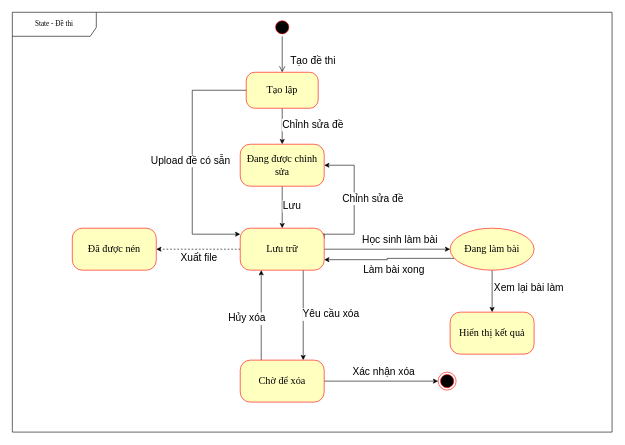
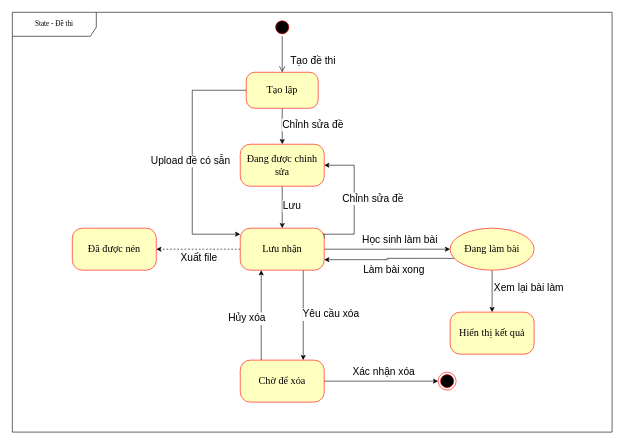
  <mxCell id="0" />
  <mxCell id="1" parent="0" />
  <mxCell id="2" value="" style="ellipse;html=1;shape=startState;fillColor=#000000;strokeColor=#ff0000;rounded=1;shadow=0;comic=0;labelBackgroundColor=none;fontFamily=Verdana;fontSize=12;fontColor=#000000;align=center;direction=south;" parent="1" vertex="1"><mxGeometry x="455" y="30" width="30" height="30" as="geometry" /></mxCell>
  <mxCell id="3" style="edgeStyle=orthogonalEdgeStyle;rounded=0;orthogonalLoop=1;jettySize=auto;html=1;" parent="1" source="7" target="23" edge="1"><mxGeometry relative="1" as="geometry"><mxPoint x="330" y="500" as="targetPoint" /><Array as="points"><mxPoint x="320" y="150" /><mxPoint x="320" y="390" /></Array></mxGeometry></mxCell>
  <mxCell id="4" value="&lt;font style=&quot;font-size: 17px;&quot;&gt;Upload đề có sẵn&lt;/font&gt;" style="edgeLabel;html=1;align=center;verticalAlign=middle;resizable=0;points=[];" parent="3" vertex="1" connectable="0"><mxGeometry x="0.009" y="-4" relative="1" as="geometry"><mxPoint as="offset" /></mxGeometry></mxCell>
  <mxCell id="5" style="edgeStyle=orthogonalEdgeStyle;rounded=0;orthogonalLoop=1;jettySize=auto;html=1;entryX=0.5;entryY=0;entryDx=0;entryDy=0;" parent="1" source="7" target="14" edge="1"><mxGeometry relative="1" as="geometry" /></mxCell>
  <mxCell id="6" value="&lt;span style=&quot;font-size: 17px;&quot;&gt;Chỉnh sửa đề&lt;/span&gt;" style="edgeLabel;html=1;align=center;verticalAlign=middle;resizable=0;points=[];" parent="5" vertex="1" connectable="0"><mxGeometry x="-0.078" y="-2" relative="1" as="geometry"><mxPoint x="52" y="-1" as="offset" /></mxGeometry></mxCell>
  <mxCell id="7" value="Tạo lập" style="rounded=1;whiteSpace=wrap;html=1;arcSize=24;fillColor=#ffffc0;strokeColor=#ff0000;shadow=0;comic=0;labelBackgroundColor=none;fontFamily=Verdana;fontSize=17;fontColor=#000000;align=center;" parent="1" vertex="1"><mxGeometry x="410" y="120" width="120" height="60" as="geometry" /></mxCell>
  <mxCell id="8" style="edgeStyle=orthogonalEdgeStyle;html=1;labelBackgroundColor=none;endArrow=open;endSize=8;strokeColor=#000000;fontFamily=Verdana;fontSize=12;align=left;" parent="1" source="2" target="7" edge="1"><mxGeometry relative="1" as="geometry" /></mxCell>
  <mxCell id="9" value="&lt;span style=&quot;font-size: 17px;&quot;&gt;Tạo đề thi&lt;/span&gt;" style="edgeLabel;html=1;align=center;verticalAlign=middle;resizable=0;points=[];rotation=0;container=0;" parent="8" vertex="1" connectable="0"><mxGeometry relative="1" as="geometry"><mxPoint x="50" y="11" as="offset" /></mxGeometry></mxCell>
  <mxCell id="10" value="State - Đề thi" style="shape=umlFrame;whiteSpace=wrap;html=1;rounded=1;shadow=0;comic=0;labelBackgroundColor=none;strokeWidth=1;fontFamily=Verdana;fontSize=12;align=center;width=140;height=40;" parent="1" vertex="1"><mxGeometry x="20" y="20" width="1000" height="700" as="geometry" /></mxCell>
  <mxCell id="11" value="" style="ellipse;html=1;shape=endState;fillColor=#000000;strokeColor=#ff0000;" parent="1" vertex="1"><mxGeometry x="730" y="620" width="30" height="30" as="geometry" /></mxCell>
  <mxCell id="12" style="edgeStyle=orthogonalEdgeStyle;rounded=0;orthogonalLoop=1;jettySize=auto;html=1;exitX=0.5;exitY=1;exitDx=0;exitDy=0;entryX=0.5;entryY=0;entryDx=0;entryDy=0;" parent="1" source="14" target="23" edge="1"><mxGeometry relative="1" as="geometry" /></mxCell>
  <mxCell id="13" value="Lưu" style="edgeLabel;html=1;align=center;verticalAlign=middle;resizable=0;points=[];fontSize=17;" parent="12" vertex="1" connectable="0"><mxGeometry x="-0.086" y="4" relative="1" as="geometry"><mxPoint x="11" as="offset" /></mxGeometry></mxCell>
  <mxCell id="14" value="Đang được chỉnh sửa" style="rounded=1;whiteSpace=wrap;html=1;arcSize=24;fillColor=#ffffc0;strokeColor=#ff0000;shadow=0;comic=0;labelBackgroundColor=none;fontFamily=Verdana;fontSize=17;fontColor=#000000;align=center;" parent="1" vertex="1"><mxGeometry x="400" y="240" width="140" height="70" as="geometry" /></mxCell>
  <mxCell id="15" style="edgeStyle=orthogonalEdgeStyle;rounded=0;orthogonalLoop=1;jettySize=auto;html=1;entryX=1;entryY=0.5;entryDx=0;entryDy=0;exitX=1;exitY=0.25;exitDx=0;exitDy=0;" parent="1" source="23" target="14" edge="1"><mxGeometry relative="1" as="geometry"><mxPoint x="610" y="360" as="targetPoint" /><Array as="points"><mxPoint x="530" y="390" /><mxPoint x="590" y="390" /><mxPoint x="590" y="295" /></Array></mxGeometry></mxCell>
  <mxCell id="16" value="&lt;font style=&quot;font-size: 17px;&quot;&gt;Chỉnh sửa đề&lt;/font&gt;" style="edgeLabel;html=1;align=center;verticalAlign=middle;resizable=0;points=[];" parent="15" vertex="1" connectable="0"><mxGeometry x="0.05" y="2" relative="1" as="geometry"><mxPoint x="32" y="-10" as="offset" /></mxGeometry></mxCell>
  <mxCell id="17" style="edgeStyle=orthogonalEdgeStyle;rounded=0;orthogonalLoop=1;jettySize=auto;html=1;exitX=0.75;exitY=1;exitDx=0;exitDy=0;entryX=0.75;entryY=0;entryDx=0;entryDy=0;" parent="1" source="23" target="28" edge="1"><mxGeometry relative="1" as="geometry" /></mxCell>
  <mxCell id="18" value="Yêu cầu xóa" style="edgeLabel;html=1;align=center;verticalAlign=middle;resizable=0;points=[];fontSize=17;" parent="17" vertex="1" connectable="0"><mxGeometry x="-0.029" y="4" relative="1" as="geometry"><mxPoint x="41" as="offset" /></mxGeometry></mxCell>
  <mxCell id="19" style="edgeStyle=orthogonalEdgeStyle;rounded=0;orthogonalLoop=1;jettySize=auto;html=1;exitX=1;exitY=0.5;exitDx=0;exitDy=0;entryX=0;entryY=0.5;entryDx=0;entryDy=0;" parent="1" source="23" target="33" edge="1"><mxGeometry relative="1" as="geometry" /></mxCell>
  <mxCell id="20" value="Học sinh làm bài" style="edgeLabel;html=1;align=center;verticalAlign=middle;resizable=0;points=[];fontSize=17;" parent="19" vertex="1" connectable="0"><mxGeometry x="-0.268" relative="1" as="geometry"><mxPoint x="48" y="-15" as="offset" /></mxGeometry></mxCell>
  <mxCell id="21" style="edgeStyle=orthogonalEdgeStyle;rounded=0;orthogonalLoop=1;jettySize=auto;html=1;exitX=0;exitY=0.5;exitDx=0;exitDy=0;dashed=1;" parent="1" source="23" target="35" edge="1"><mxGeometry relative="1" as="geometry" /></mxCell>
  <mxCell id="22" value="Xuất file" style="edgeLabel;html=1;align=center;verticalAlign=middle;resizable=0;points=[];fontSize=17;" parent="21" vertex="1" connectable="0"><mxGeometry x="0.354" y="-2" relative="1" as="geometry"><mxPoint x="25" y="17" as="offset" /></mxGeometry></mxCell>
- <mxCell id="23" value="Lưu trữ" style="rounded=1;whiteSpace=wrap;html=1;arcSize=24;fillColor=#ffffc0;strokeColor=#ff0000;shadow=0;comic=0;labelBackgroundColor=none;fontFamily=Verdana;fontSize=17;fontColor=#000000;align=center;" parent="1" vertex="1"><mxGeometry x="400" y="380" width="140" height="70" as="geometry" /></mxCell>
+ <mxCell id="23" value="Lưu nhận" style="rounded=1;whiteSpace=wrap;html=1;arcSize=24;fillColor=#ffffc0;strokeColor=#ff0000;shadow=0;comic=0;labelBackgroundColor=none;fontFamily=Verdana;fontSize=17;fontColor=#000000;align=center;" parent="1" vertex="1"><mxGeometry x="400" y="380" width="140" height="70" as="geometry" /></mxCell>
  <mxCell id="24" style="edgeStyle=orthogonalEdgeStyle;rounded=0;orthogonalLoop=1;jettySize=auto;html=1;exitX=0.25;exitY=0;exitDx=0;exitDy=0;entryX=0.25;entryY=1;entryDx=0;entryDy=0;" parent="1" source="28" target="23" edge="1"><mxGeometry relative="1" as="geometry" /></mxCell>
  <mxCell id="25" value="Hủy xóa" style="edgeLabel;html=1;align=center;verticalAlign=middle;resizable=0;points=[];fontSize=17;" parent="24" vertex="1" connectable="0"><mxGeometry x="0.04" y="-1" relative="1" as="geometry"><mxPoint x="-26" y="8" as="offset" /></mxGeometry></mxCell>
  <mxCell id="26" style="edgeStyle=orthogonalEdgeStyle;rounded=0;orthogonalLoop=1;jettySize=auto;html=1;exitX=1;exitY=0.5;exitDx=0;exitDy=0;entryX=0;entryY=0.5;entryDx=0;entryDy=0;" parent="1" source="28" target="11" edge="1"><mxGeometry relative="1" as="geometry" /></mxCell>
  <mxCell id="27" value="&lt;font style=&quot;font-size: 17px;&quot;&gt;Xác nhận xóa&lt;/font&gt;" style="edgeLabel;html=1;align=center;verticalAlign=middle;resizable=0;points=[];" parent="26" vertex="1" connectable="0"><mxGeometry x="-0.142" y="1" relative="1" as="geometry"><mxPoint x="16" y="-14" as="offset" /></mxGeometry></mxCell>
  <mxCell id="28" value="Chờ để xóa" style="rounded=1;whiteSpace=wrap;html=1;arcSize=24;fillColor=#ffffc0;strokeColor=#ff0000;shadow=0;comic=0;labelBackgroundColor=none;fontFamily=Verdana;fontSize=17;fontColor=#000000;align=center;" parent="1" vertex="1"><mxGeometry x="400" y="600" width="140" height="70" as="geometry" /></mxCell>
  <mxCell id="29" style="edgeStyle=orthogonalEdgeStyle;rounded=0;orthogonalLoop=1;jettySize=auto;html=1;exitX=0;exitY=0.75;exitDx=0;exitDy=0;entryX=1;entryY=0.75;entryDx=0;entryDy=0;" parent="1" source="33" target="23" edge="1"><mxGeometry relative="1" as="geometry" /></mxCell>
  <mxCell id="30" value="Làm bài xong" style="edgeLabel;html=1;align=center;verticalAlign=middle;resizable=0;points=[];fontSize=17;" parent="29" vertex="1" connectable="0"><mxGeometry x="0.163" y="3" relative="1" as="geometry"><mxPoint x="23" y="15" as="offset" /></mxGeometry></mxCell>
  <mxCell id="31" style="edgeStyle=orthogonalEdgeStyle;rounded=0;orthogonalLoop=1;jettySize=auto;html=1;exitX=0.5;exitY=1;exitDx=0;exitDy=0;entryX=0.5;entryY=0;entryDx=0;entryDy=0;" parent="1" source="33" target="34" edge="1"><mxGeometry relative="1" as="geometry" /></mxCell>
  <mxCell id="32" value="Xem lại bài làm" style="edgeLabel;html=1;align=center;verticalAlign=middle;resizable=0;points=[];fontSize=17;" parent="31" vertex="1" connectable="0"><mxGeometry x="-0.088" y="1" relative="1" as="geometry"><mxPoint x="59" y="-3" as="offset" /></mxGeometry></mxCell>
  <mxCell id="33" value="Đang làm bài" style="ellipse;whiteSpace=wrap;html=1;arcSize=24;fillColor=#ffffc0;strokeColor=#ff0000;shadow=0;comic=0;labelBackgroundColor=none;fontFamily=Verdana;fontSize=17;fontColor=#000000;align=center;" parent="1" vertex="1"><mxGeometry x="750" y="380" width="140" height="70" as="geometry" /></mxCell>
  <mxCell id="34" value="Hiển thị kết quả" style="rounded=1;whiteSpace=wrap;html=1;arcSize=24;fillColor=#ffffc0;strokeColor=#ff0000;shadow=0;comic=0;labelBackgroundColor=none;fontFamily=Verdana;fontSize=17;fontColor=#000000;align=center;" parent="1" vertex="1"><mxGeometry x="750" y="520" width="140" height="70" as="geometry" /></mxCell>
  <mxCell id="35" value="Đã được nén" style="rounded=1;whiteSpace=wrap;html=1;arcSize=24;fillColor=#ffffc0;strokeColor=#ff0000;shadow=0;comic=0;labelBackgroundColor=none;fontFamily=Verdana;fontSize=17;fontColor=#000000;align=center;" parent="1" vertex="1"><mxGeometry x="120" y="380" width="140" height="70" as="geometry" /></mxCell>
